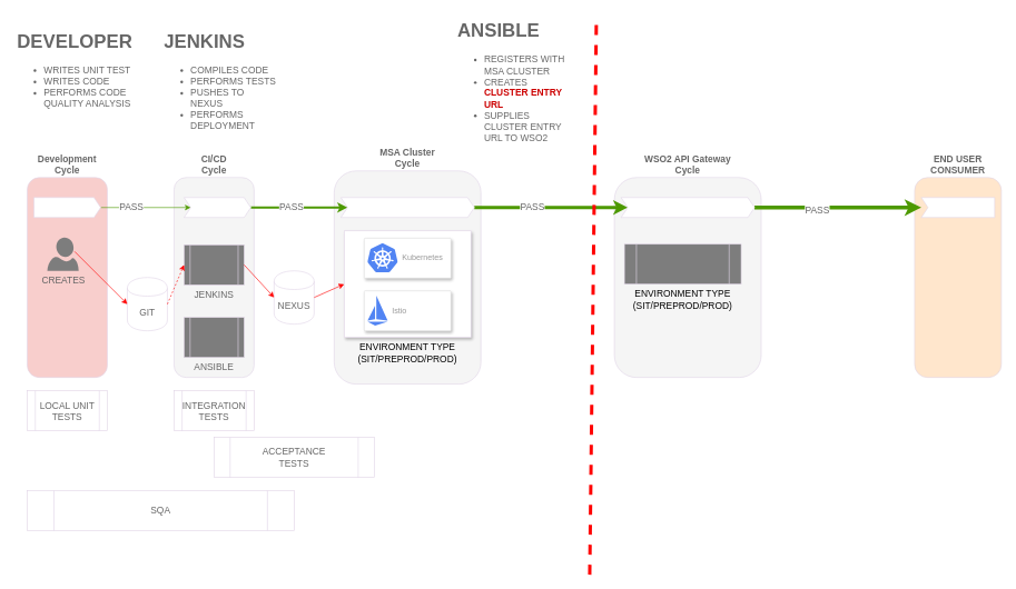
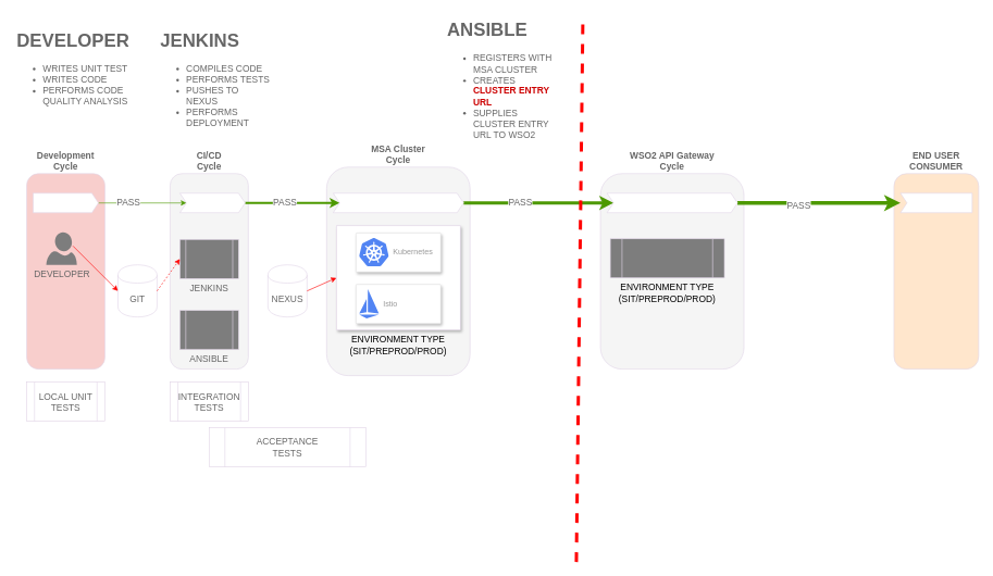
  <mxCell id="0" />
  <mxCell id="1" parent="0" />
  <mxCell id="2" value="Development Cycle" style="rounded=1;whiteSpace=wrap;html=1;fillColor=#f8cecc;strokeColor=#E1D5E7;fontColor=#666666;labelPosition=center;verticalLabelPosition=top;align=center;verticalAlign=bottom;fontStyle=1;fontSize=14;" vertex="1" parent="1"><mxGeometry x="40" y="266" width="120" height="300" as="geometry" /></mxCell>
  <mxCell id="3" value="CI/CD&lt;br&gt;Cycle" style="rounded=1;whiteSpace=wrap;html=1;fillColor=#f5f5f5;strokeColor=#E1D5E7;fontColor=#666666;labelPosition=center;verticalLabelPosition=top;align=center;verticalAlign=bottom;fontStyle=1;fontSize=14;" vertex="1" parent="1"><mxGeometry x="260" y="266" width="120" height="300" as="geometry" /></mxCell>
  <mxCell id="4" value="MSA Cluster&lt;br&gt;Cycle" style="rounded=1;whiteSpace=wrap;html=1;fillColor=#f5f5f5;strokeColor=#E1D5E7;fontColor=#666666;labelPosition=center;verticalLabelPosition=top;align=center;verticalAlign=bottom;fontStyle=1;fontSize=14;" vertex="1" parent="1"><mxGeometry x="500" y="256" width="220" height="320" as="geometry" /></mxCell>
  <mxCell id="5" value="WSO2 API Gateway&lt;br&gt;Cycle" style="rounded=1;whiteSpace=wrap;html=1;fillColor=#f5f5f5;strokeColor=#E1D5E7;fontColor=#666666;labelPosition=center;verticalLabelPosition=top;align=center;verticalAlign=bottom;fontStyle=1;fontSize=14;" vertex="1" parent="1"><mxGeometry x="920" y="266" width="220" height="300" as="geometry" /></mxCell>
  <mxCell id="6" value="END USER&lt;br&gt;CONSUMER" style="rounded=1;whiteSpace=wrap;html=1;fillColor=#ffe6cc;strokeColor=#E1D5E7;fontColor=#666666;labelPosition=center;verticalLabelPosition=top;align=center;verticalAlign=bottom;fontStyle=1;fontSize=14;" vertex="1" parent="1"><mxGeometry x="1370" y="266" width="130" height="300" as="geometry" /></mxCell>
  <mxCell id="7" style="edgeStyle=orthogonalEdgeStyle;rounded=0;orthogonalLoop=1;jettySize=auto;html=1;entryX=0;entryY=0.5;entryDx=10;entryDy=0;entryPerimeter=0;fontSize=14;fontColor=#666666;strokeColor=#4D9900;" edge="1" parent="1" source="9" target="12"><mxGeometry relative="1" as="geometry" /></mxCell>
  <mxCell id="8" value="PASS" style="text;html=1;resizable=0;points=[];align=center;verticalAlign=middle;labelBackgroundColor=#ffffff;fontSize=14;fontColor=#666666;" vertex="1" connectable="0" parent="7"><mxGeometry x="-0.333" y="1" relative="1" as="geometry"><mxPoint as="offset" /></mxGeometry></mxCell>
  <mxCell id="9" value="" style="html=1;shadow=0;dashed=0;align=center;verticalAlign=middle;shape=mxgraph.arrows2.arrow;dy=0;dx=10;notch=0;strokeColor=#E1D5E7;fontSize=14;fontColor=#666666;" vertex="1" parent="1"><mxGeometry x="50" y="296" width="100" height="30" as="geometry" /></mxCell>
  <mxCell id="10" style="edgeStyle=orthogonalEdgeStyle;rounded=0;orthogonalLoop=1;jettySize=auto;html=1;entryX=0;entryY=0.5;entryDx=10;entryDy=0;entryPerimeter=0;fontSize=14;fontColor=#666666;strokeWidth=3;strokeColor=#4D9900;" edge="1" parent="1" source="12" target="15"><mxGeometry relative="1" as="geometry" /></mxCell>
  <mxCell id="11" value="PASS" style="text;html=1;resizable=0;points=[];align=center;verticalAlign=middle;labelBackgroundColor=#ffffff;fontSize=14;fontColor=#666666;" vertex="1" connectable="0" parent="10"><mxGeometry x="-0.172" y="2" relative="1" as="geometry"><mxPoint as="offset" /></mxGeometry></mxCell>
  <mxCell id="12" value="" style="html=1;shadow=0;dashed=0;align=center;verticalAlign=middle;shape=mxgraph.arrows2.arrow;dy=0;dx=10;notch=10;strokeColor=#E1D5E7;fontSize=14;fontColor=#666666;" vertex="1" parent="1"><mxGeometry x="275" y="296" width="100" height="30" as="geometry" /></mxCell>
  <mxCell id="13" style="edgeStyle=orthogonalEdgeStyle;rounded=0;orthogonalLoop=1;jettySize=auto;html=1;entryX=0;entryY=0.5;entryDx=10;entryDy=0;entryPerimeter=0;fontSize=14;fontColor=#666666;strokeWidth=5;strokeColor=#4D9900;" edge="1" parent="1" source="15" target="18"><mxGeometry relative="1" as="geometry" /></mxCell>
  <mxCell id="14" value="PASS" style="text;html=1;resizable=0;points=[];align=center;verticalAlign=middle;labelBackgroundColor=#ffffff;fontSize=14;fontColor=#666666;" vertex="1" connectable="0" parent="13"><mxGeometry x="-0.255" y="2" relative="1" as="geometry"><mxPoint as="offset" /></mxGeometry></mxCell>
  <mxCell id="15" value="" style="html=1;shadow=0;dashed=0;align=center;verticalAlign=middle;shape=mxgraph.arrows2.arrow;dy=0;dx=10;notch=10;strokeColor=#E1D5E7;fontSize=14;fontColor=#666666;" vertex="1" parent="1"><mxGeometry x="510" y="296" width="200" height="30" as="geometry" /></mxCell>
  <mxCell id="16" style="edgeStyle=orthogonalEdgeStyle;rounded=0;orthogonalLoop=1;jettySize=auto;html=1;fontSize=14;fontColor=#666666;strokeWidth=6;strokeColor=#4D9900;" edge="1" parent="1" source="18" target="19"><mxGeometry relative="1" as="geometry" /></mxCell>
  <mxCell id="17" value="PASS" style="text;html=1;resizable=0;points=[];align=center;verticalAlign=middle;labelBackgroundColor=#ffffff;fontSize=14;fontColor=#666666;" vertex="1" connectable="0" parent="16"><mxGeometry x="-0.255" y="-4" relative="1" as="geometry"><mxPoint as="offset" /></mxGeometry></mxCell>
  <mxCell id="18" value="" style="html=1;shadow=0;dashed=0;align=center;verticalAlign=middle;shape=mxgraph.arrows2.arrow;dy=0;dx=10;notch=10;strokeColor=#E1D5E7;fontSize=14;fontColor=#666666;" vertex="1" parent="1"><mxGeometry x="930" y="296" width="200" height="30" as="geometry" /></mxCell>
  <mxCell id="19" value="" style="html=1;shadow=0;dashed=0;align=center;verticalAlign=middle;shape=mxgraph.arrows2.arrow;dy=0;dx=0;notch=10;strokeColor=#E1D5E7;fontSize=14;fontColor=#666666;" vertex="1" parent="1"><mxGeometry x="1380" y="296" width="110" height="30" as="geometry" /></mxCell>
- <mxCell id="20" value="CREATES" style="pointerEvents=1;shadow=0;dashed=0;html=1;strokeColor=none;labelPosition=center;verticalLabelPosition=bottom;verticalAlign=top;align=center;shape=mxgraph.azure.user;fillColor=#7D7D7D;fontSize=14;fontColor=#666666;" vertex="1" parent="1"><mxGeometry x="70" y="356" width="47" height="50" as="geometry" /></mxCell>
- <mxCell id="21" value="GIT" style="shape=cylinder;whiteSpace=wrap;html=1;boundedLbl=1;backgroundOutline=1;strokeColor=#E1D5E7;fontSize=14;fontColor=#666666;" vertex="1" parent="1"><mxGeometry x="190" y="416" width="60" height="80" as="geometry" /></mxCell>
+ <mxCell id="20" value="DEVELOPER" style="pointerEvents=1;shadow=0;dashed=0;html=1;strokeColor=none;labelPosition=center;verticalLabelPosition=bottom;verticalAlign=top;align=center;shape=mxgraph.azure.user;fillColor=#7D7D7D;fontSize=14;fontColor=#666666;" vertex="1" parent="1"><mxGeometry x="70" y="356" width="47" height="50" as="geometry" /></mxCell>
+ <mxCell id="21" value="GIT" style="shape=cylinder;whiteSpace=wrap;html=1;boundedLbl=1;backgroundOutline=1;strokeColor=#E1D5E7;fontSize=14;fontColor=#666666;" vertex="1" parent="1"><mxGeometry x="180" y="406" width="60" height="80" as="geometry" /></mxCell>
  <mxCell id="22" value="NEXUS" style="shape=cylinder;whiteSpace=wrap;html=1;boundedLbl=1;backgroundOutline=1;strokeColor=#E1D5E7;fontSize=14;fontColor=#666666;" vertex="1" parent="1"><mxGeometry x="410" y="406" width="60" height="80" as="geometry" /></mxCell>
- <mxCell id="23" value="SQA" style="shape=process;whiteSpace=wrap;html=1;backgroundOutline=1;strokeColor=#E1D5E7;fontSize=14;fontColor=#666666;" vertex="1" parent="1"><mxGeometry x="40" y="736" width="400" height="60" as="geometry" /></mxCell>
  <mxCell id="24" value="LOCAL UNIT TESTS" style="shape=process;whiteSpace=wrap;html=1;backgroundOutline=1;strokeColor=#E1D5E7;fontSize=14;fontColor=#666666;" vertex="1" parent="1"><mxGeometry x="40" y="586" width="120" height="60" as="geometry" /></mxCell>
  <mxCell id="25" value="JENKINS" style="shape=process;whiteSpace=wrap;html=1;backgroundOutline=1;strokeColor=#E1D5E7;fontSize=14;fontColor=#666666;fillColor=#7D7D7D;labelPosition=center;verticalLabelPosition=bottom;align=center;verticalAlign=top;" vertex="1" parent="1"><mxGeometry x="275" y="367" width="90" height="60" as="geometry" /></mxCell>
  <mxCell id="26" value="INTEGRATION&lt;br&gt;TESTS" style="shape=process;whiteSpace=wrap;html=1;backgroundOutline=1;strokeColor=#E1D5E7;fontSize=14;fontColor=#666666;" vertex="1" parent="1"><mxGeometry x="260" y="586" width="120" height="60" as="geometry" /></mxCell>
  <mxCell id="27" value="ACCEPTANCE&lt;br&gt;TESTS" style="shape=process;whiteSpace=wrap;html=1;backgroundOutline=1;strokeColor=#E1D5E7;fontSize=14;fontColor=#666666;" vertex="1" parent="1"><mxGeometry x="320" y="656" width="240" height="60" as="geometry" /></mxCell>
  <mxCell id="28" value="" style="endArrow=classic;html=1;strokeColor=#FF0000;strokeWidth=1;fontSize=14;fontColor=#666666;exitX=0.872;exitY=0.42;exitDx=0;exitDy=0;exitPerimeter=0;entryX=0;entryY=0.5;entryDx=0;entryDy=0;" edge="1" parent="1" source="20" target="21"><mxGeometry width="50" height="50" relative="1" as="geometry"><mxPoint x="180" y="706" as="sourcePoint" /><mxPoint x="230" y="656" as="targetPoint" /></mxGeometry></mxCell>
  <mxCell id="29" value="" style="endArrow=classic;html=1;strokeColor=#FF0000;strokeWidth=1;fontSize=14;fontColor=#666666;exitX=1;exitY=0.5;exitDx=0;exitDy=0;entryX=0;entryY=0.5;entryDx=0;entryDy=0;dashed=1;" edge="1" parent="1" source="21" target="25"><mxGeometry width="50" height="50" relative="1" as="geometry"><mxPoint x="120.984" y="387" as="sourcePoint" /><mxPoint x="190" y="456" as="targetPoint" /></mxGeometry></mxCell>
- <mxCell id="30" value="" style="endArrow=classic;html=1;strokeColor=#FF0000;strokeWidth=1;fontSize=14;fontColor=#666666;exitX=1;exitY=0.5;exitDx=0;exitDy=0;entryX=0;entryY=0.5;entryDx=0;entryDy=0;" edge="1" parent="1" source="25" target="22"><mxGeometry width="50" height="50" relative="1" as="geometry"><mxPoint x="250" y="456" as="sourcePoint" /><mxPoint x="285" y="407" as="targetPoint" /></mxGeometry></mxCell>
  <mxCell id="31" value="" style="group" vertex="1" connectable="0" parent="1"><mxGeometry x="515" y="346" width="190" height="160" as="geometry" /></mxCell>
  <mxCell id="32" value="ENVIRONMENT TYPE (SIT/PREPROD/PROD)" style="rounded=0;whiteSpace=wrap;html=1;fontSize=14;shadow=1;strokeColor=#E1D5E7;labelPosition=center;verticalLabelPosition=bottom;align=center;verticalAlign=top;" vertex="1" parent="31"><mxGeometry width="190" height="160" as="geometry" /></mxCell>
  <mxCell id="33" value="" style="strokeColor=#dddddd;fillColor=#ffffff;shadow=1;strokeWidth=1;rounded=1;absoluteArcSize=1;arcSize=2;fontSize=14;fontColor=#666666;labelPosition=center;verticalLabelPosition=bottom;align=center;verticalAlign=top;" vertex="1" parent="31"><mxGeometry x="30" y="11" width="130" height="60" as="geometry" /></mxCell>
  <mxCell id="34" value="Kubernetes" style="dashed=0;connectable=0;html=1;fillColor=#5184F3;strokeColor=none;shape=mxgraph.gcp2.kubernetes_logo;part=1;labelPosition=right;verticalLabelPosition=middle;align=left;verticalAlign=middle;spacingLeft=5;fontColor=#999999;fontSize=12;" vertex="1" parent="33"><mxGeometry width="45" height="43.65" relative="1" as="geometry"><mxPoint x="5" y="7.675" as="offset" /></mxGeometry></mxCell>
  <mxCell id="35" value="" style="strokeColor=#dddddd;fillColor=#ffffff;shadow=1;strokeWidth=1;rounded=1;absoluteArcSize=1;arcSize=2;fontSize=14;fontColor=#666666;" vertex="1" parent="31"><mxGeometry x="30" y="90" width="130" height="60" as="geometry" /></mxCell>
  <mxCell id="36" value="Istio" style="dashed=0;connectable=0;html=1;fillColor=#5184F3;strokeColor=none;shape=mxgraph.gcp2.istio_logo;part=1;labelPosition=right;verticalLabelPosition=middle;align=left;verticalAlign=middle;spacingLeft=5;fontColor=#999999;fontSize=12;" vertex="1" parent="35"><mxGeometry width="30.15" height="45" relative="1" as="geometry"><mxPoint x="5" y="7" as="offset" /></mxGeometry></mxCell>
  <mxCell id="37" value="&lt;span style=&quot;color: rgb(0 , 0 , 0)&quot;&gt;ENVIRONMENT TYPE (SIT/PREPROD/PROD)&lt;/span&gt;" style="shape=process;whiteSpace=wrap;html=1;backgroundOutline=1;strokeColor=#E1D5E7;fontSize=14;fontColor=#666666;fillColor=#7D7D7D;labelPosition=center;verticalLabelPosition=bottom;align=center;verticalAlign=top;" vertex="1" parent="1"><mxGeometry x="935" y="366" width="175" height="60" as="geometry" /></mxCell>
  <mxCell id="38" value="" style="endArrow=classic;html=1;strokeColor=#FF0000;strokeWidth=1;fontSize=14;fontColor=#666666;exitX=1;exitY=0.5;exitDx=0;exitDy=0;entryX=0;entryY=0.5;entryDx=0;entryDy=0;" edge="1" parent="1" source="22" target="32"><mxGeometry width="50" height="50" relative="1" as="geometry"><mxPoint x="375" y="407" as="sourcePoint" /><mxPoint x="420" y="456" as="targetPoint" /></mxGeometry></mxCell>
  <mxCell id="39" value="&lt;h1&gt;DEVELOPER&lt;/h1&gt;&lt;p&gt;&lt;ul&gt;&lt;li&gt;WRITES UNIT TEST&lt;/li&gt;&lt;li&gt;WRITES CODE&lt;/li&gt;&lt;li&gt;PERFORMS CODE QUALITY ANALYSIS&lt;/li&gt;&lt;/ul&gt;&lt;/p&gt;&lt;p&gt;&lt;br&gt;&lt;/p&gt;" style="text;html=1;strokeColor=none;fillColor=none;spacing=5;spacingTop=-20;whiteSpace=wrap;overflow=hidden;rounded=0;shadow=1;fontSize=14;fontColor=#666666;" vertex="1" parent="1"><mxGeometry x="20" y="36" width="180" height="178" as="geometry" /></mxCell>
  <mxCell id="40" value="&lt;h1&gt;JENKINS&lt;/h1&gt;&lt;p&gt;&lt;/p&gt;&lt;ul&gt;&lt;li&gt;COMPILES CODE&lt;/li&gt;&lt;li&gt;PERFORMS TESTS&lt;/li&gt;&lt;li&gt;PUSHES TO NEXUS&lt;/li&gt;&lt;li&gt;PERFORMS DEPLOYMENT&lt;/li&gt;&lt;/ul&gt;&lt;p&gt;&lt;/p&gt;&lt;p&gt;&lt;br&gt;&lt;/p&gt;" style="text;html=1;strokeColor=none;fillColor=none;spacing=5;spacingTop=-20;whiteSpace=wrap;overflow=hidden;rounded=0;shadow=1;fontSize=14;fontColor=#666666;" vertex="1" parent="1"><mxGeometry x="240" y="36" width="180" height="178" as="geometry" /></mxCell>
  <mxCell id="41" value="&lt;h1&gt;ANSIBLE&lt;/h1&gt;&lt;p&gt;&lt;/p&gt;&lt;ul&gt;&lt;li&gt;&lt;span&gt;REGISTERS WITH MSA CLUSTER&lt;/span&gt;&lt;br&gt;&lt;/li&gt;&lt;li&gt;&lt;span&gt;CREATES &lt;b&gt;&lt;font color=&quot;#cc0000&quot;&gt;CLUSTER ENTRY URL&lt;/font&gt;&lt;/b&gt;&lt;/span&gt;&lt;br&gt;&lt;/li&gt;&lt;li&gt;&lt;span&gt;SUPPLIES CLUSTER ENTRY URL TO WSO2&lt;/span&gt;&lt;/li&gt;&lt;/ul&gt;&lt;p&gt;&lt;/p&gt;&lt;p&gt;&lt;br&gt;&lt;/p&gt;" style="text;html=1;strokeColor=none;fillColor=none;spacing=5;spacingTop=-20;whiteSpace=wrap;overflow=hidden;rounded=0;shadow=1;fontSize=14;fontColor=#666666;" vertex="1" parent="1"><mxGeometry x="680" y="20" width="180" height="210" as="geometry" /></mxCell>
  <mxCell id="42" value="ANSIBLE" style="shape=process;whiteSpace=wrap;html=1;backgroundOutline=1;strokeColor=#E1D5E7;fontSize=14;fontColor=#666666;fillColor=#7D7D7D;labelPosition=center;verticalLabelPosition=bottom;align=center;verticalAlign=top;" vertex="1" parent="1"><mxGeometry x="275" y="476" width="90" height="60" as="geometry" /></mxCell>
  <mxCell id="43" value="" style="endArrow=none;html=1;strokeColor=#FF0000;strokeWidth=5;fontSize=14;fontColor=#666666;dashed=1;" edge="1" parent="1"><mxGeometry width="50" height="50" relative="1" as="geometry"><mxPoint x="883" y="862" as="sourcePoint" /><mxPoint x="893" y="26" as="targetPoint" /></mxGeometry></mxCell>
